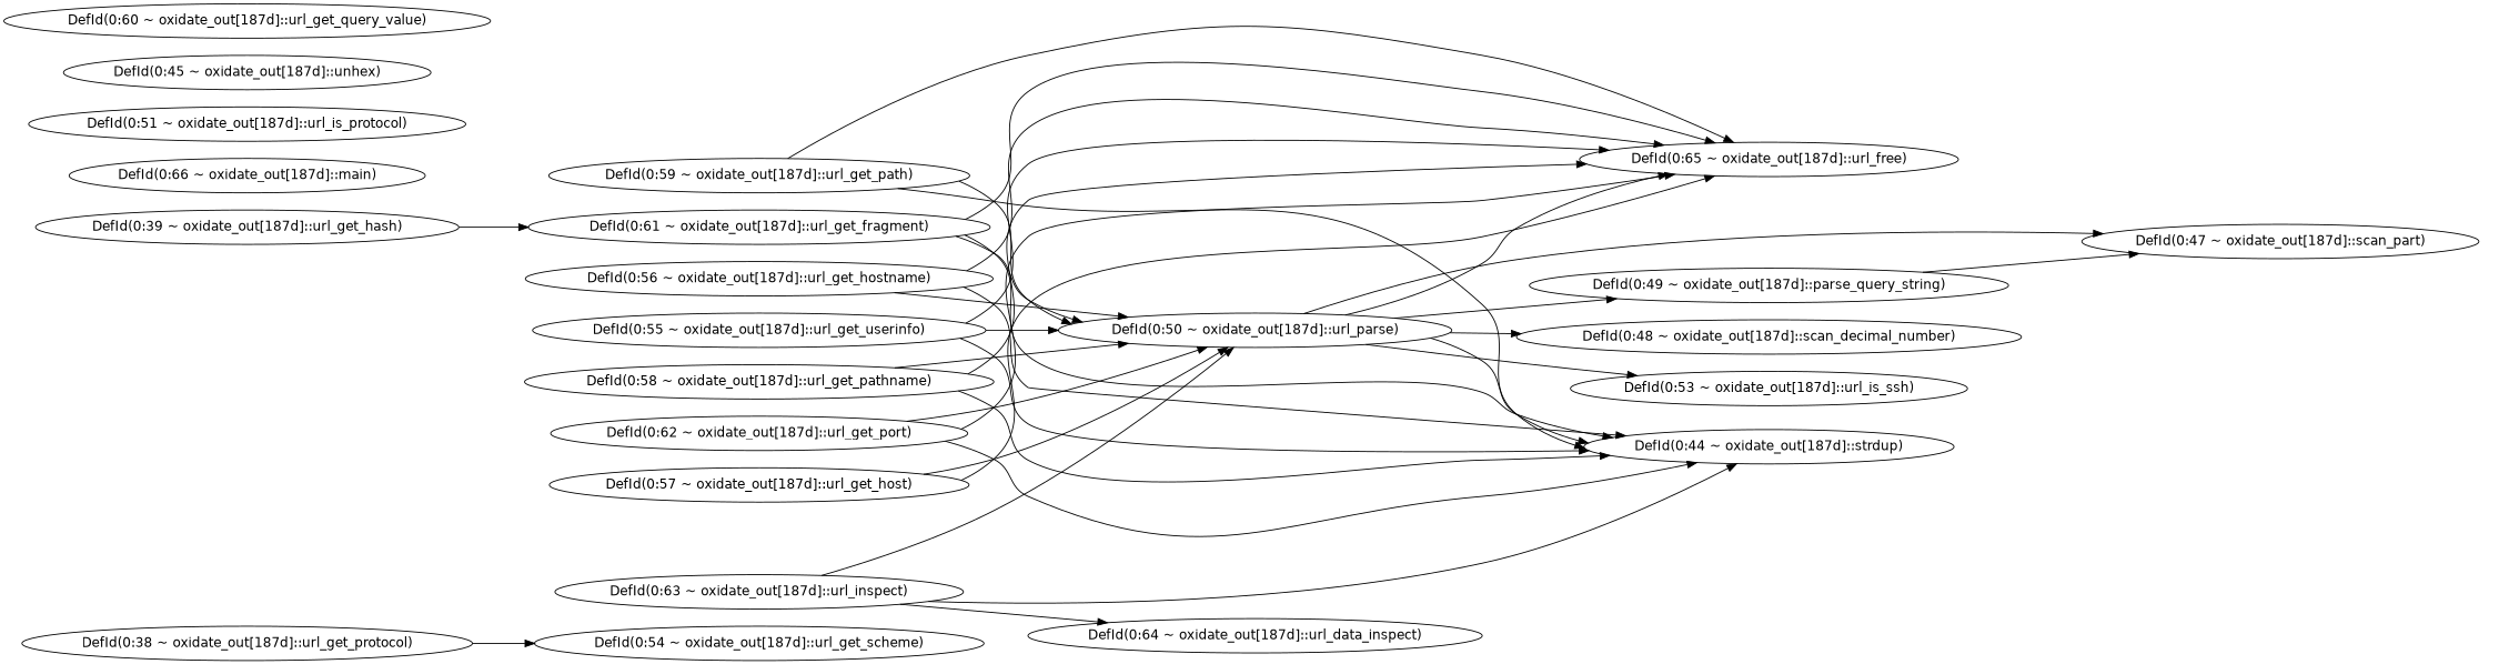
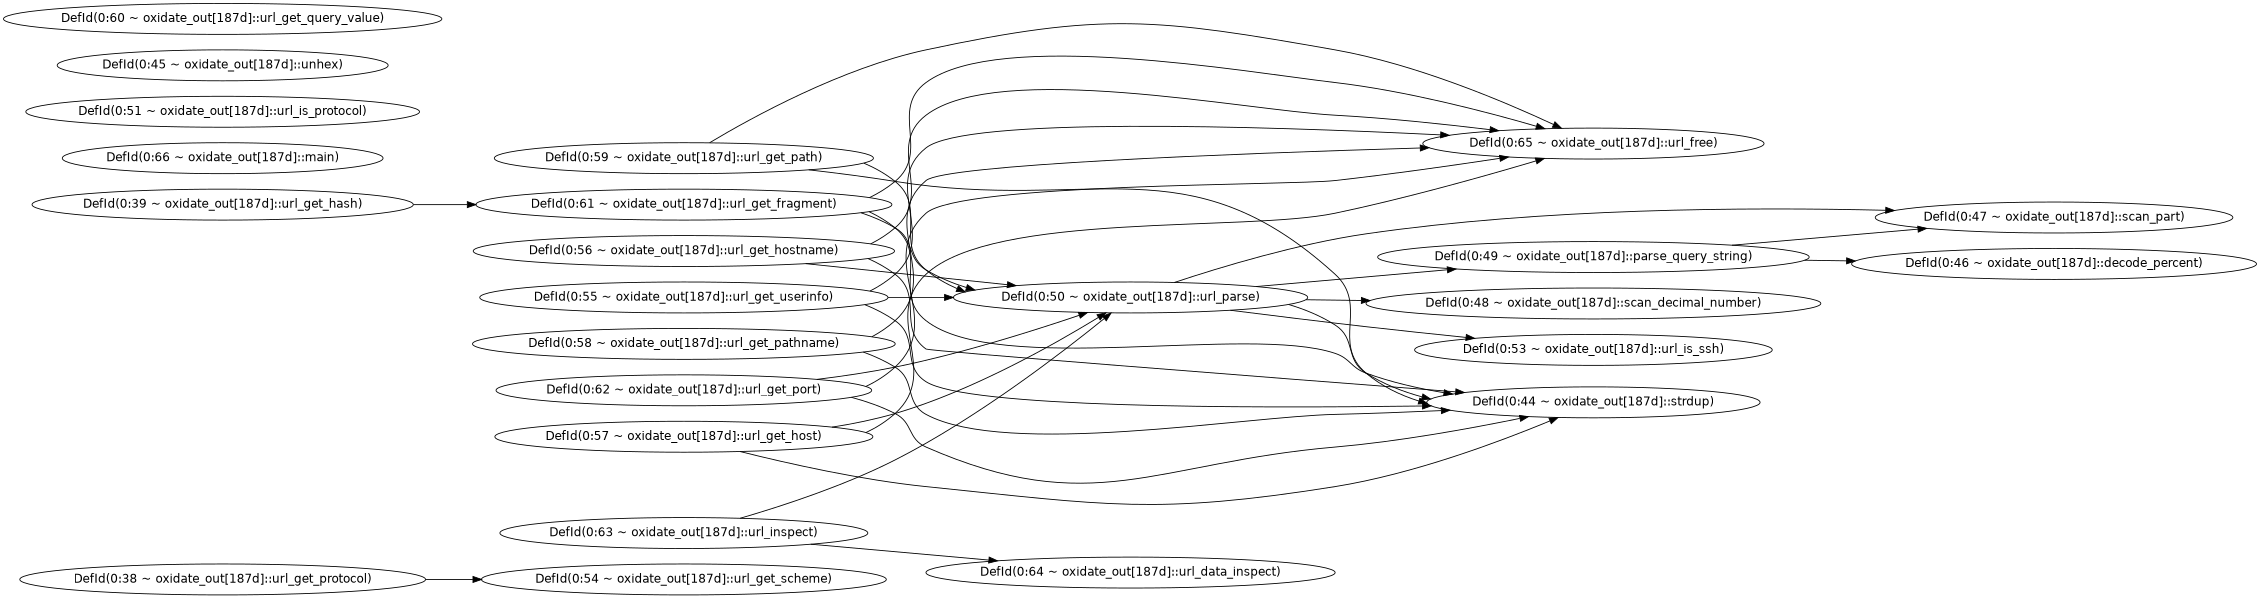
  strict digraph {
    fontname="DejaVu Sans"
    rankdir=LR
    node [fontname="DejaVu Sans"]
    edge [fontname="DejaVu Sans"]
    "DefId(0:38 ~ oxidate_out[187d]::url_get_protocol)"
    "DefId(0:54 ~ oxidate_out[187d]::url_get_scheme)"
    "DefId(0:50 ~ oxidate_out[187d]::url_parse)"
    "DefId(0:65 ~ oxidate_out[187d]::url_free)"
    "DefId(0:44 ~ oxidate_out[187d]::strdup)"
    "DefId(0:49 ~ oxidate_out[187d]::parse_query_string)"
    "DefId(0:47 ~ oxidate_out[187d]::scan_part)"
    "DefId(0:48 ~ oxidate_out[187d]::scan_decimal_number)"
    "DefId(0:53 ~ oxidate_out[187d]::url_is_ssh)"
+   "DefId(0:46 ~ oxidate_out[187d]::decode_percent)"
    "DefId(0:61 ~ oxidate_out[187d]::url_get_fragment)"
    "DefId(0:56 ~ oxidate_out[187d]::url_get_hostname)"
    "DefId(0:55 ~ oxidate_out[187d]::url_get_userinfo)"
    "DefId(0:58 ~ oxidate_out[187d]::url_get_pathname)"
    "DefId(0:62 ~ oxidate_out[187d]::url_get_port)"
    "DefId(0:57 ~ oxidate_out[187d]::url_get_host)"
    "DefId(0:59 ~ oxidate_out[187d]::url_get_path)"
    "DefId(0:63 ~ oxidate_out[187d]::url_inspect)"
    "DefId(0:64 ~ oxidate_out[187d]::url_data_inspect)"
    "DefId(0:39 ~ oxidate_out[187d]::url_get_hash)"
    "DefId(0:66 ~ oxidate_out[187d]::main)"
    "DefId(0:51 ~ oxidate_out[187d]::url_is_protocol)"
    "DefId(0:45 ~ oxidate_out[187d]::unhex)"
    "DefId(0:60 ~ oxidate_out[187d]::url_get_query_value)"
    "DefId(0:38 ~ oxidate_out[187d]::url_get_protocol)" -> "DefId(0:54 ~ oxidate_out[187d]::url_get_scheme)"
-   "DefId(0:50 ~ oxidate_out[187d]::url_parse)" -> "DefId(0:65 ~ oxidate_out[187d]::url_free)"
    "DefId(0:50 ~ oxidate_out[187d]::url_parse)" -> "DefId(0:44 ~ oxidate_out[187d]::strdup)"
    "DefId(0:50 ~ oxidate_out[187d]::url_parse)" -> "DefId(0:49 ~ oxidate_out[187d]::parse_query_string)"
    "DefId(0:50 ~ oxidate_out[187d]::url_parse)" -> "DefId(0:47 ~ oxidate_out[187d]::scan_part)"
    "DefId(0:50 ~ oxidate_out[187d]::url_parse)" -> "DefId(0:48 ~ oxidate_out[187d]::scan_decimal_number)"
    "DefId(0:50 ~ oxidate_out[187d]::url_parse)" -> "DefId(0:53 ~ oxidate_out[187d]::url_is_ssh)"
    "DefId(0:49 ~ oxidate_out[187d]::parse_query_string)" -> "DefId(0:47 ~ oxidate_out[187d]::scan_part)"
+   "DefId(0:49 ~ oxidate_out[187d]::parse_query_string)" -> "DefId(0:46 ~ oxidate_out[187d]::decode_percent)"
    "DefId(0:61 ~ oxidate_out[187d]::url_get_fragment)" -> "DefId(0:50 ~ oxidate_out[187d]::url_parse)"
    "DefId(0:61 ~ oxidate_out[187d]::url_get_fragment)" -> "DefId(0:65 ~ oxidate_out[187d]::url_free)"
    "DefId(0:61 ~ oxidate_out[187d]::url_get_fragment)" -> "DefId(0:44 ~ oxidate_out[187d]::strdup)"
    "DefId(0:56 ~ oxidate_out[187d]::url_get_hostname)" -> "DefId(0:50 ~ oxidate_out[187d]::url_parse)"
    "DefId(0:56 ~ oxidate_out[187d]::url_get_hostname)" -> "DefId(0:65 ~ oxidate_out[187d]::url_free)"
    "DefId(0:56 ~ oxidate_out[187d]::url_get_hostname)" -> "DefId(0:44 ~ oxidate_out[187d]::strdup)"
    "DefId(0:55 ~ oxidate_out[187d]::url_get_userinfo)" -> "DefId(0:50 ~ oxidate_out[187d]::url_parse)"
    "DefId(0:55 ~ oxidate_out[187d]::url_get_userinfo)" -> "DefId(0:65 ~ oxidate_out[187d]::url_free)"
    "DefId(0:55 ~ oxidate_out[187d]::url_get_userinfo)" -> "DefId(0:44 ~ oxidate_out[187d]::strdup)"
-   "DefId(0:58 ~ oxidate_out[187d]::url_get_pathname)" -> "DefId(0:50 ~ oxidate_out[187d]::url_parse)"
    "DefId(0:58 ~ oxidate_out[187d]::url_get_pathname)" -> "DefId(0:65 ~ oxidate_out[187d]::url_free)"
    "DefId(0:58 ~ oxidate_out[187d]::url_get_pathname)" -> "DefId(0:44 ~ oxidate_out[187d]::strdup)"
    "DefId(0:62 ~ oxidate_out[187d]::url_get_port)" -> "DefId(0:50 ~ oxidate_out[187d]::url_parse)"
    "DefId(0:62 ~ oxidate_out[187d]::url_get_port)" -> "DefId(0:65 ~ oxidate_out[187d]::url_free)"
    "DefId(0:62 ~ oxidate_out[187d]::url_get_port)" -> "DefId(0:44 ~ oxidate_out[187d]::strdup)"
    "DefId(0:57 ~ oxidate_out[187d]::url_get_host)" -> "DefId(0:50 ~ oxidate_out[187d]::url_parse)"
    "DefId(0:57 ~ oxidate_out[187d]::url_get_host)" -> "DefId(0:65 ~ oxidate_out[187d]::url_free)"
-   "DefId(0:63 ~ oxidate_out[187d]::url_inspect)" -> "DefId(0:44 ~ oxidate_out[187d]::strdup)"
+   "DefId(0:57 ~ oxidate_out[187d]::url_get_host)" -> "DefId(0:44 ~ oxidate_out[187d]::strdup)"
    "DefId(0:59 ~ oxidate_out[187d]::url_get_path)" -> "DefId(0:50 ~ oxidate_out[187d]::url_parse)"
    "DefId(0:59 ~ oxidate_out[187d]::url_get_path)" -> "DefId(0:65 ~ oxidate_out[187d]::url_free)"
    "DefId(0:59 ~ oxidate_out[187d]::url_get_path)" -> "DefId(0:44 ~ oxidate_out[187d]::strdup)"
    "DefId(0:63 ~ oxidate_out[187d]::url_inspect)" -> "DefId(0:50 ~ oxidate_out[187d]::url_parse)"
    "DefId(0:63 ~ oxidate_out[187d]::url_inspect)" -> "DefId(0:64 ~ oxidate_out[187d]::url_data_inspect)"
    "DefId(0:39 ~ oxidate_out[187d]::url_get_hash)" -> "DefId(0:61 ~ oxidate_out[187d]::url_get_fragment)"
  }
